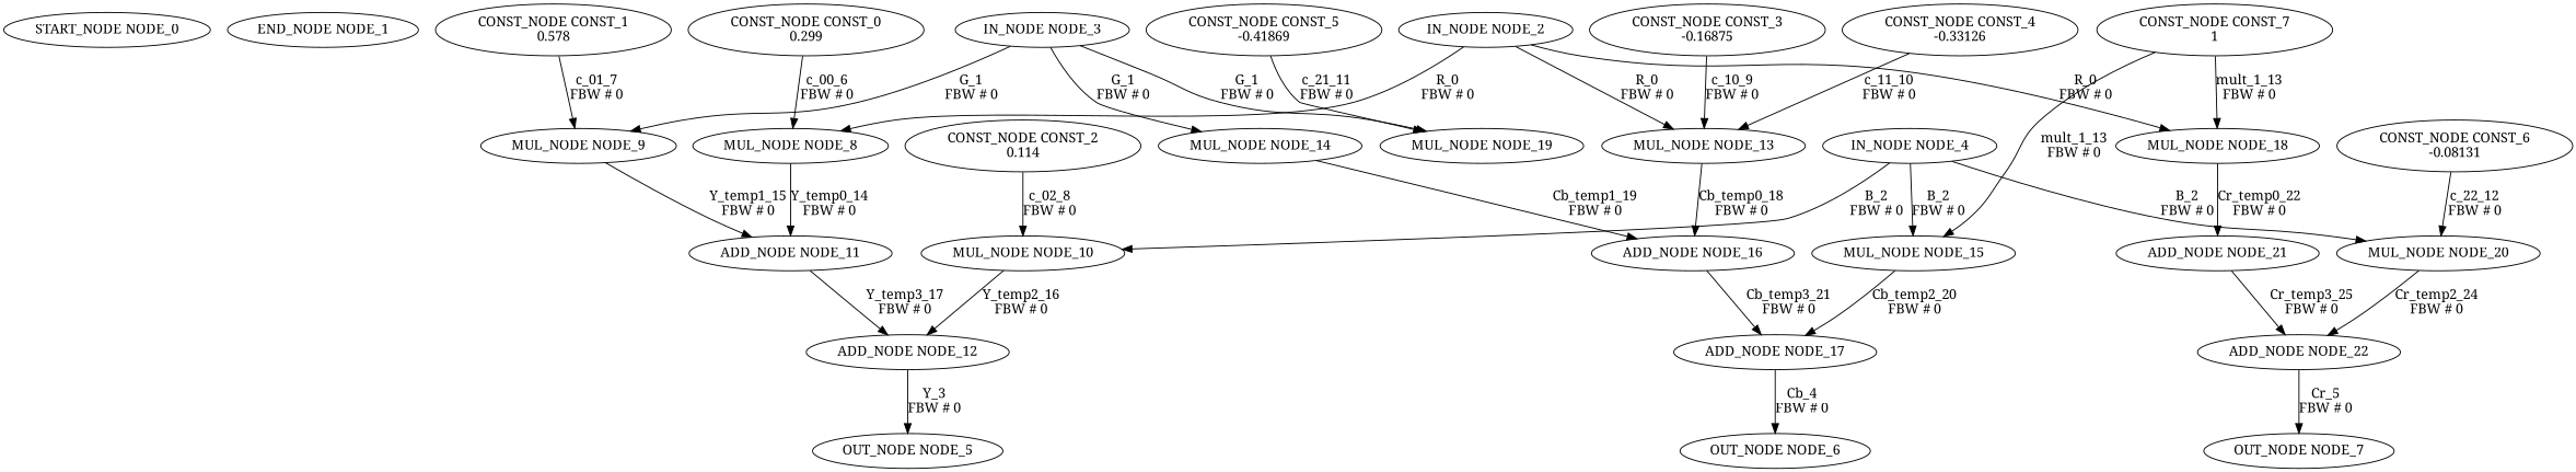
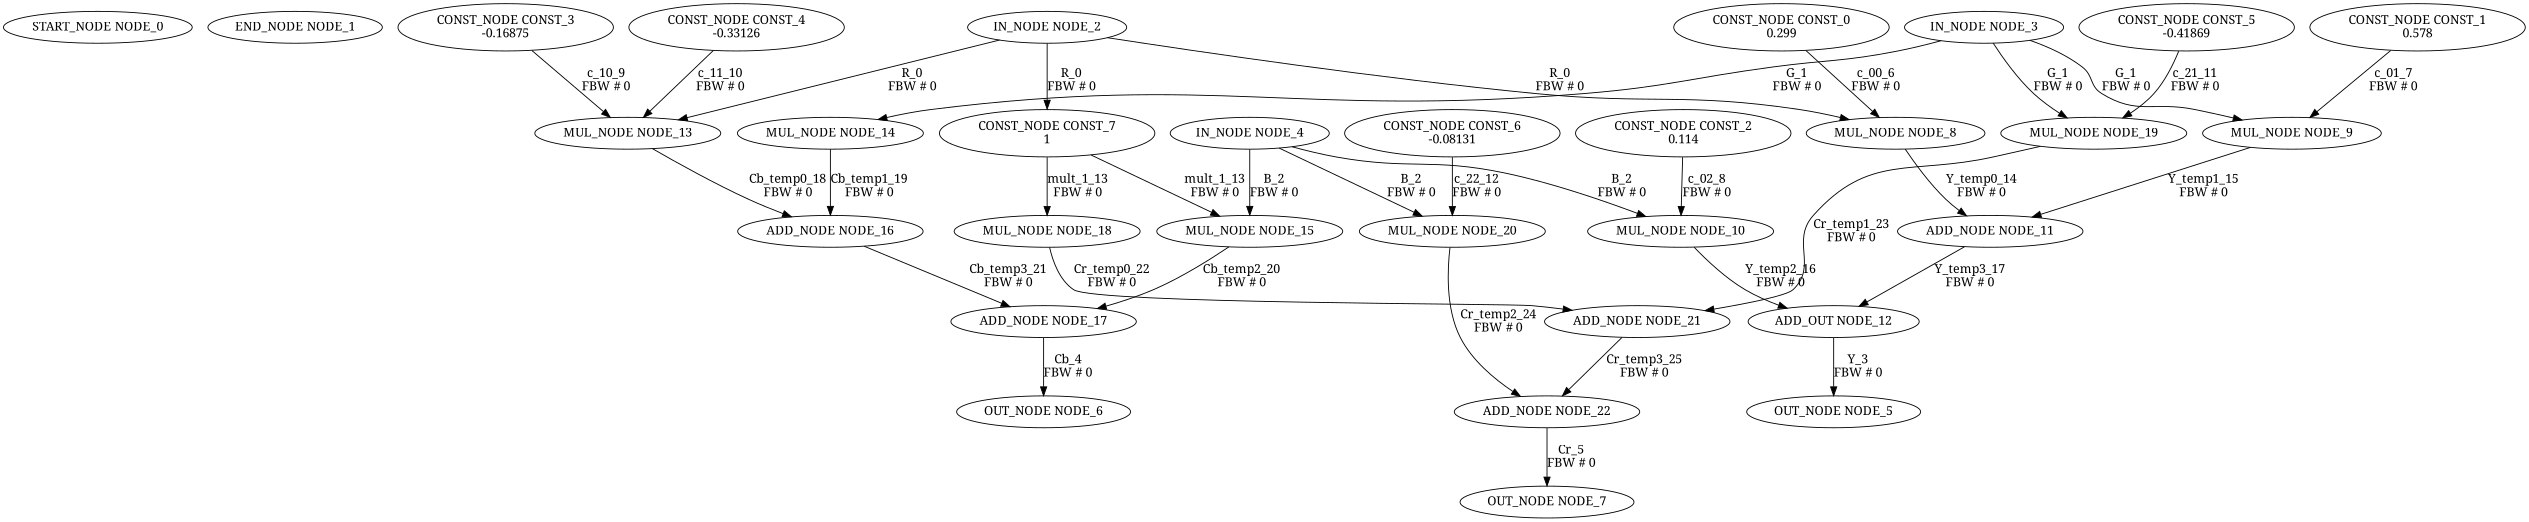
  digraph {
    fontname="Noto Serif"
    node [fontname="Noto Serif"]
    edge [fontname="Noto Serif"]
    n1 [label="START_NODE NODE_0"]
    n2 [label="END_NODE NODE_1"]
    n3 [label="IN_NODE NODE_2"]
    n4 [label="MUL_NODE NODE_8"]
    n5 [label="MUL_NODE NODE_13"]
    n6 [label="MUL_NODE NODE_18"]
    n7 [label="ADD_NODE NODE_11"]
    n8 [label="ADD_NODE NODE_16"]
    n9 [label="ADD_NODE NODE_21"]
    n10 [label="IN_NODE NODE_3"]
    n11 [label="MUL_NODE NODE_9"]
    n12 [label="MUL_NODE NODE_14"]
    n13 [label="MUL_NODE NODE_19"]
    n14 [label="IN_NODE NODE_4"]
    n15 [label="MUL_NODE NODE_10"]
    n16 [label="MUL_NODE NODE_15"]
    n17 [label="MUL_NODE NODE_20"]
-   n18 [label="ADD_NODE NODE_12"]
+   n18 [label="ADD_OUT NODE_12"]
    n19 [label="ADD_NODE NODE_17"]
    n20 [label="ADD_NODE NODE_22"]
    n21 [label="OUT_NODE NODE_5"]
    n22 [label="OUT_NODE NODE_6"]
    n23 [label="OUT_NODE NODE_7"]
    n24 [label="CONST_NODE CONST_0\n0.299"]
    n25 [label="CONST_NODE CONST_1\n0.578"]
    n26 [label="CONST_NODE CONST_2\n0.114"]
    n27 [label="CONST_NODE CONST_3\n-0.16875"]
    n28 [label="CONST_NODE CONST_4\n-0.33126"]
    n29 [label="CONST_NODE CONST_5\n-0.41869"]
    n30 [label="CONST_NODE CONST_6\n-0.08131"]
    n31 [label="CONST_NODE CONST_7\n1"]
    n3 -> n4 [label="R_0\nFBW # 0"]
    n3 -> n5 [label="R_0\nFBW # 0"]
-   n3 -> n6 [label="R_0\nFBW # 0"]
+   n3 -> n31 [label="R_0\nFBW # 0"]
    n4 -> n7 [label="Y_temp0_14\nFBW # 0"]
    n5 -> n8 [label="Cb_temp0_18\nFBW # 0"]
    n6 -> n9 [label="Cr_temp0_22\nFBW # 0"]
    n7 -> n18 [label="Y_temp3_17\nFBW # 0"]
    n8 -> n19 [label="Cb_temp3_21\nFBW # 0"]
    n9 -> n20 [label="Cr_temp3_25\nFBW # 0"]
    n10 -> n11 [label="G_1\nFBW # 0"]
    n10 -> n12 [label="G_1\nFBW # 0"]
    n10 -> n13 [label="G_1\nFBW # 0"]
    n11 -> n7 [label="Y_temp1_15\nFBW # 0"]
    n12 -> n8 [label="Cb_temp1_19\nFBW # 0"]
+   n13 -> n9 [label="Cr_temp1_23\nFBW # 0"]
    n14 -> n15 [label="B_2\nFBW # 0"]
    n14 -> n16 [label="B_2\nFBW # 0"]
    n14 -> n17 [label="B_2\nFBW # 0"]
    n15 -> n18 [label="Y_temp2_16\nFBW # 0"]
    n16 -> n19 [label="Cb_temp2_20\nFBW # 0"]
    n17 -> n20 [label="Cr_temp2_24\nFBW # 0"]
    n18 -> n21 [label="Y_3\nFBW # 0"]
    n19 -> n22 [label="Cb_4\nFBW # 0"]
    n20 -> n23 [label="Cr_5\nFBW # 0"]
    n24 -> n4 [label="c_00_6\nFBW # 0"]
    n25 -> n11 [label="c_01_7\nFBW # 0"]
    n26 -> n15 [label="c_02_8\nFBW # 0"]
    n27 -> n5 [label="c_10_9\nFBW # 0"]
    n28 -> n5 [label="c_11_10\nFBW # 0"]
    n29 -> n13 [label="c_21_11\nFBW # 0"]
    n30 -> n17 [label="c_22_12\nFBW # 0"]
    n31 -> n6 [label="mult_1_13\nFBW # 0"]
    n31 -> n16 [label="mult_1_13\nFBW # 0"]
  }
